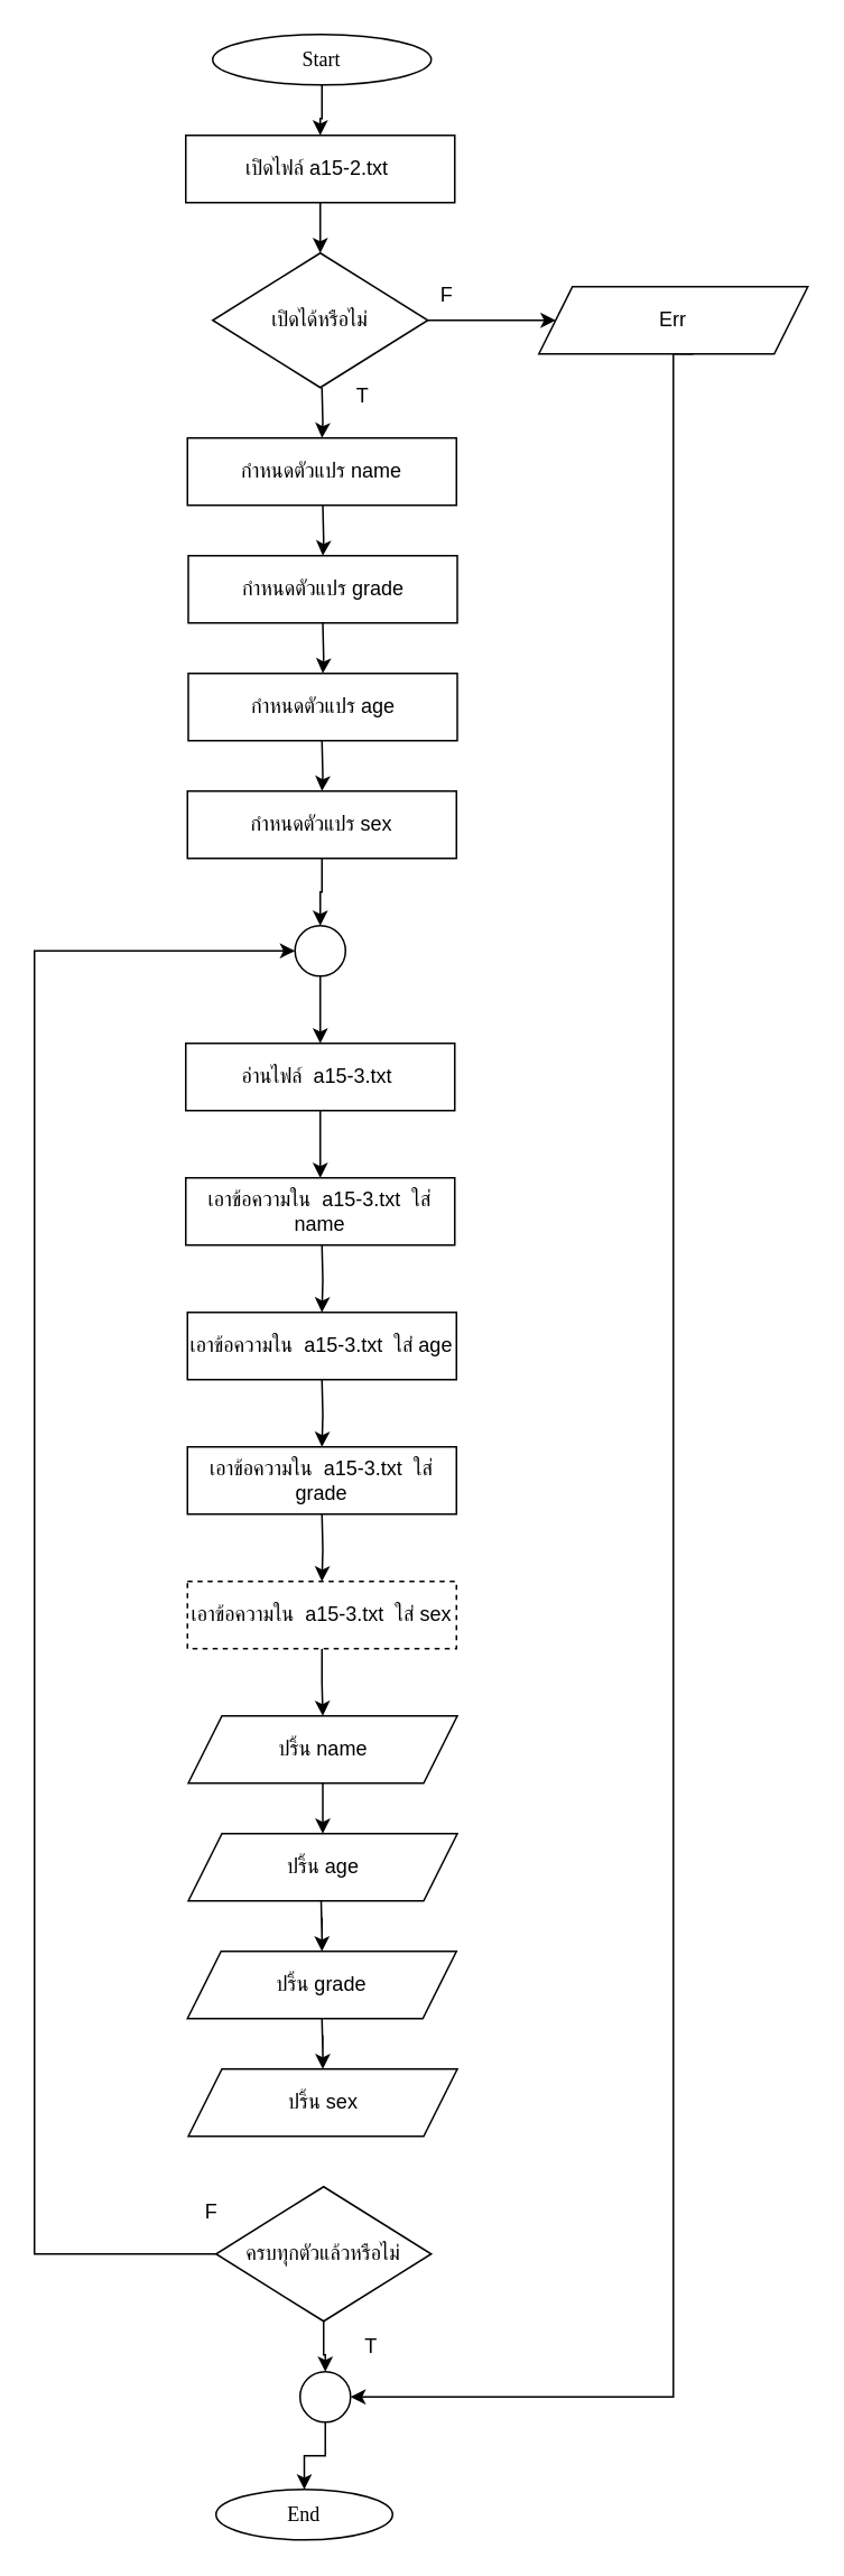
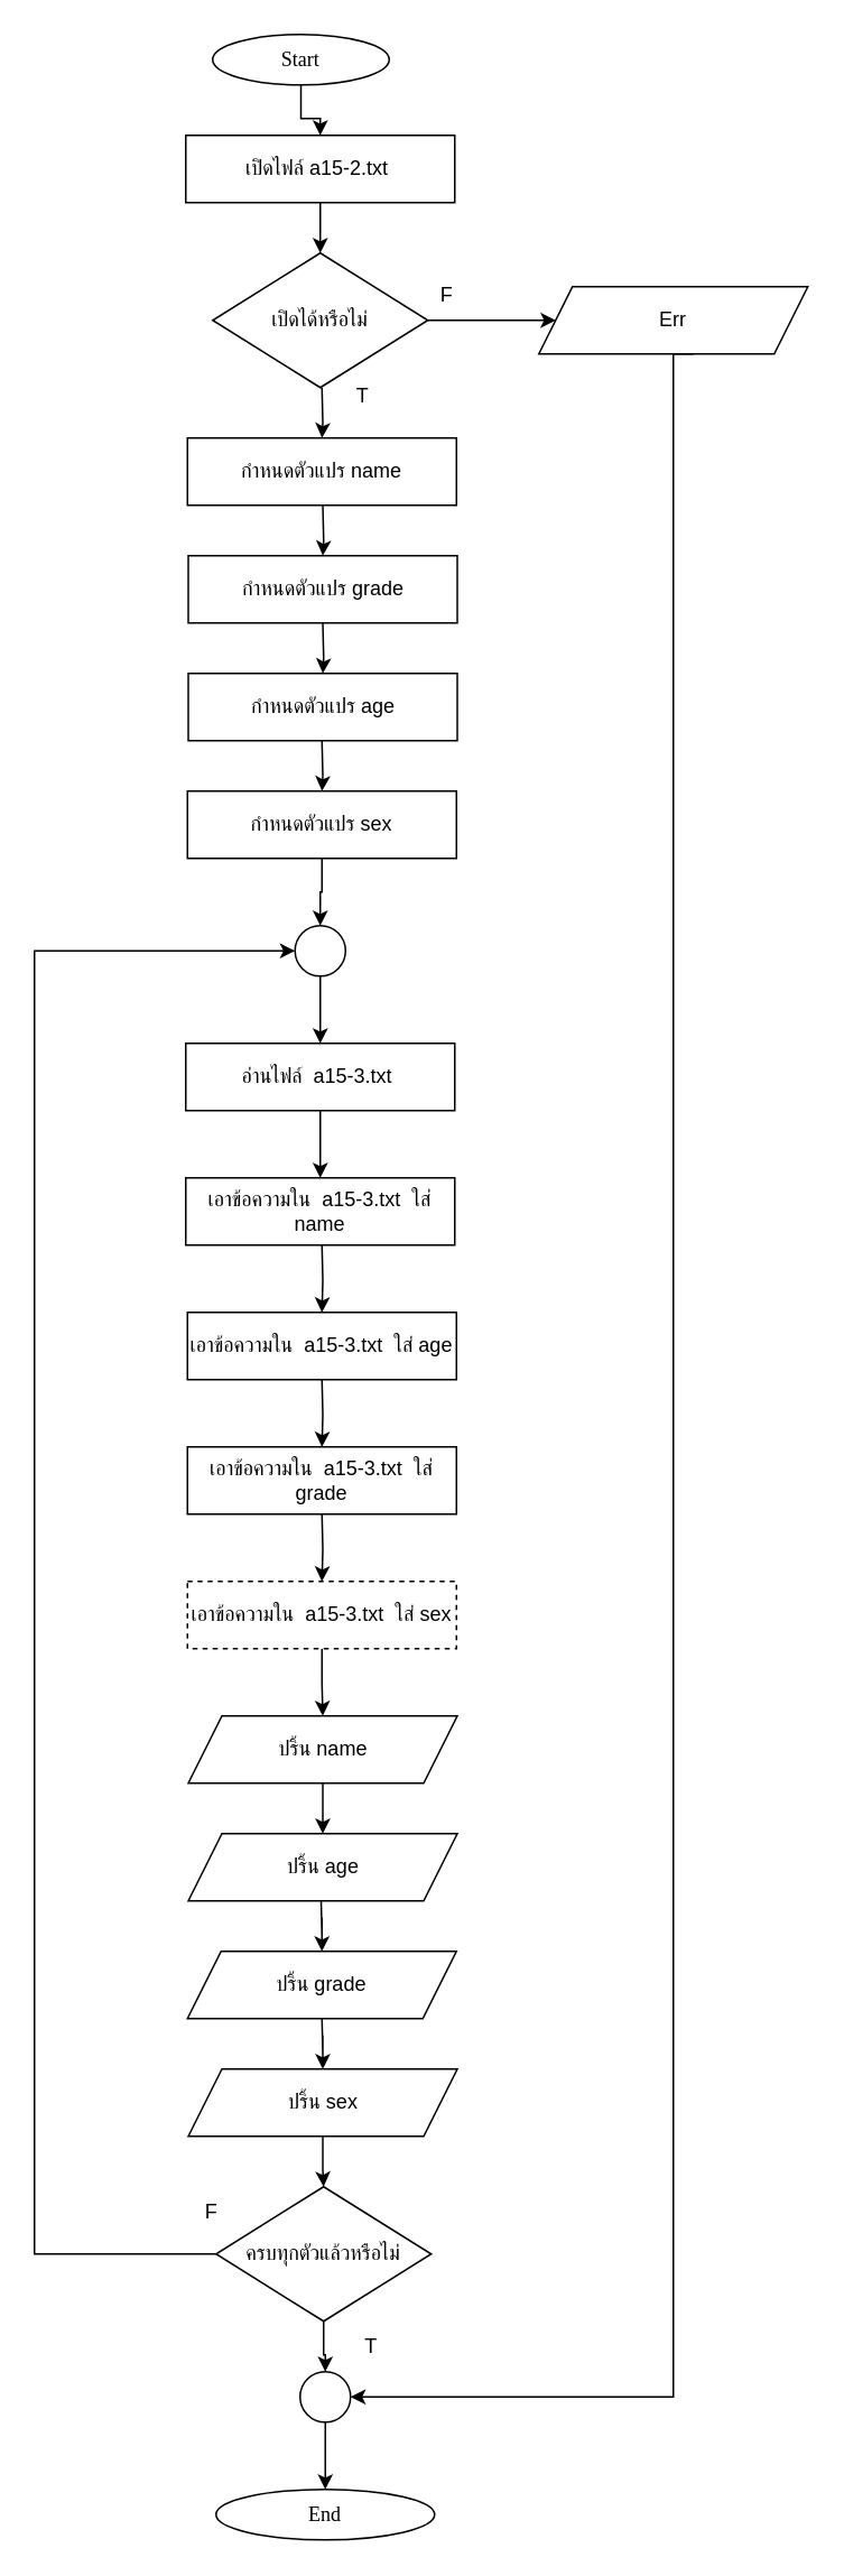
  <mxCell id="0" />
  <mxCell id="1" parent="0" />
  <mxCell id="2" value="" style="edgeStyle=orthogonalEdgeStyle;rounded=0;orthogonalLoop=1;jettySize=auto;html=1;" edge="1" parent="1" source="3" target="5"><mxGeometry relative="1" as="geometry" /></mxCell>
- <mxCell id="3" value="&lt;font data-font-src=&quot;https://fonts.googleapis.com/css?family=Sarabun&quot; face=&quot;Sarabun&quot;&gt;Start&lt;/font&gt;" style="ellipse;whiteSpace=wrap;html=1;" vertex="1" parent="1"><mxGeometry x="126" y="20" width="130" height="30" as="geometry" /></mxCell>
+ <mxCell id="3" value="&lt;font data-font-src=&quot;https://fonts.googleapis.com/css?family=Sarabun&quot; face=&quot;Sarabun&quot;&gt;Start&lt;/font&gt;" style="ellipse;whiteSpace=wrap;html=1;" vertex="1" parent="1"><mxGeometry x="126" y="20" width="105" height="30" as="geometry" /></mxCell>
  <mxCell id="4" value="" style="edgeStyle=orthogonalEdgeStyle;rounded=0;orthogonalLoop=1;jettySize=auto;html=1;" edge="1" parent="1" source="5" target="8"><mxGeometry relative="1" as="geometry" /></mxCell>
  <mxCell id="5" value="เปิดไฟล์&amp;nbsp;a15-2.txt&amp;nbsp;&lt;span style=&quot;color: rgba(0, 0, 0, 0); font-family: monospace; font-size: 0px; text-align: start; text-wrap-mode: nowrap;&quot;&gt;%3CmxGraphModel%3E%3Croot%3E%3CmxCell%20id%3D%220%22%2F%3E%3CmxCell%20id%3D%221%22%20parent%3D%220%22%2F%3E%3CmxCell%20id%3D%222%22%20value%3D%22%E0%B8%81%E0%B8%B3%E0%B8%AB%E0%B8%99%E0%B8%94%E0%B8%95%E0%B8%B1%E0%B8%A7%E0%B9%81%E0%B8%9B%E0%B8%A3%20arr%22%20style%3D%22rounded%3D0%3BwhiteSpace%3Dwrap%3Bhtml%3D1%3B%22%20vertex%3D%221%22%20parent%3D%221%22%3E%3CmxGeometry%20x%3D%22-680%22%20y%3D%22-980%22%20width%3D%22160%22%20height%3D%2240%22%20as%3D%22geometry%22%2F%3E%3C%2FmxCell%3E%3C%2Froot%3E%3C%2FmxGraphModel%3E&lt;/span&gt;" style="rounded=0;whiteSpace=wrap;html=1;" vertex="1" parent="1"><mxGeometry x="110" y="80" width="160" height="40" as="geometry" /></mxCell>
  <mxCell id="6" value="" style="edgeStyle=orthogonalEdgeStyle;rounded=0;orthogonalLoop=1;jettySize=auto;html=1;" edge="1" parent="1" target="9"><mxGeometry relative="1" as="geometry"><mxPoint x="191.5" y="300" as="sourcePoint" /></mxGeometry></mxCell>
  <mxCell id="7" value="" style="edgeStyle=orthogonalEdgeStyle;rounded=0;orthogonalLoop=1;jettySize=auto;html=1;" edge="1" parent="1" source="8" target="13"><mxGeometry relative="1" as="geometry" /></mxCell>
  <mxCell id="8" value="เปิดได้หรือไม่" style="rhombus;whiteSpace=wrap;html=1;" vertex="1" parent="1"><mxGeometry x="126" y="150" width="128" height="80" as="geometry" /></mxCell>
  <mxCell id="9" value="กำหนดตัวแปร grade" style="rounded=0;whiteSpace=wrap;html=1;" vertex="1" parent="1"><mxGeometry x="111.5" y="330" width="160" height="40" as="geometry" /></mxCell>
  <mxCell id="10" value="" style="edgeStyle=orthogonalEdgeStyle;rounded=0;orthogonalLoop=1;jettySize=auto;html=1;" edge="1" parent="1" source="11" target="26"><mxGeometry relative="1" as="geometry" /></mxCell>
  <mxCell id="11" value="อ่านไฟล์&amp;nbsp;&amp;nbsp;a15-3.txt&amp;nbsp;" style="rounded=0;whiteSpace=wrap;html=1;" vertex="1" parent="1"><mxGeometry x="110" y="620" width="160" height="40" as="geometry" /></mxCell>
  <mxCell id="12" style="edgeStyle=orthogonalEdgeStyle;rounded=0;orthogonalLoop=1;jettySize=auto;html=1;entryX=1;entryY=0.5;entryDx=0;entryDy=0;" edge="1" parent="1" target="48"><mxGeometry relative="1" as="geometry"><mxPoint x="412" y="210" as="sourcePoint" /><mxPoint x="270" y="1425" as="targetPoint" /><Array as="points"><mxPoint x="400" y="210" /><mxPoint x="400" y="1425" /></Array></mxGeometry></mxCell>
  <mxCell id="13" value="Err" style="rounded=0;whiteSpace=wrap;html=1;shape=parallelogram;perimeter=parallelogramPerimeter;fixedSize=1;" vertex="1" parent="1"><mxGeometry x="320" y="170" width="160" height="40" as="geometry" /></mxCell>
- <mxCell id="14" value="&lt;font data-font-src=&quot;https://fonts.googleapis.com/css?family=Sarabun&quot; face=&quot;Sarabun&quot;&gt;End&lt;/font&gt;" style="ellipse;whiteSpace=wrap;html=1;" vertex="1" parent="1"><mxGeometry x="128" y="1480" width="105" height="30" as="geometry" /></mxCell>
+ <mxCell id="14" value="&lt;font data-font-src=&quot;https://fonts.googleapis.com/css?family=Sarabun&quot; face=&quot;Sarabun&quot;&gt;End&lt;/font&gt;" style="ellipse;whiteSpace=wrap;html=1;" vertex="1" parent="1"><mxGeometry x="128" y="1480" width="130" height="30" as="geometry" /></mxCell>
  <mxCell id="15" value="" style="edgeStyle=orthogonalEdgeStyle;rounded=0;orthogonalLoop=1;jettySize=auto;html=1;" edge="1" parent="1" target="16"><mxGeometry relative="1" as="geometry"><mxPoint x="191" y="230" as="sourcePoint" /></mxGeometry></mxCell>
  <mxCell id="16" value="กำหนดตัวแปร name" style="rounded=0;whiteSpace=wrap;html=1;" vertex="1" parent="1"><mxGeometry x="111" y="260" width="160" height="40" as="geometry" /></mxCell>
  <mxCell id="17" value="T" style="text;html=1;align=center;verticalAlign=middle;resizable=0;points=[];autosize=1;strokeColor=none;fillColor=none;" vertex="1" parent="1"><mxGeometry x="200" y="220" width="30" height="30" as="geometry" /></mxCell>
  <mxCell id="18" value="F" style="text;html=1;align=center;verticalAlign=middle;resizable=0;points=[];autosize=1;strokeColor=none;fillColor=none;" vertex="1" parent="1"><mxGeometry x="250" y="160" width="30" height="30" as="geometry" /></mxCell>
  <mxCell id="19" value="กำหนดตัวแปร age" style="rounded=0;whiteSpace=wrap;html=1;" vertex="1" parent="1"><mxGeometry x="111.5" y="400" width="160" height="40" as="geometry" /></mxCell>
  <mxCell id="20" value="" style="edgeStyle=orthogonalEdgeStyle;rounded=0;orthogonalLoop=1;jettySize=auto;html=1;" edge="1" target="19" parent="1"><mxGeometry relative="1" as="geometry"><mxPoint x="191.5" y="370" as="sourcePoint" /></mxGeometry></mxCell>
  <mxCell id="21" value="" style="edgeStyle=orthogonalEdgeStyle;rounded=0;orthogonalLoop=1;jettySize=auto;html=1;" edge="1" target="23" parent="1"><mxGeometry relative="1" as="geometry"><mxPoint x="191" y="440" as="sourcePoint" /></mxGeometry></mxCell>
  <mxCell id="22" value="" style="edgeStyle=orthogonalEdgeStyle;rounded=0;orthogonalLoop=1;jettySize=auto;html=1;" edge="1" parent="1" source="23" target="25"><mxGeometry relative="1" as="geometry" /></mxCell>
  <mxCell id="23" value="กำหนดตัวแปร sex" style="rounded=0;whiteSpace=wrap;html=1;" vertex="1" parent="1"><mxGeometry x="111" y="470" width="160" height="40" as="geometry" /></mxCell>
  <mxCell id="24" value="" style="edgeStyle=orthogonalEdgeStyle;rounded=0;orthogonalLoop=1;jettySize=auto;html=1;" edge="1" parent="1" source="25" target="11"><mxGeometry relative="1" as="geometry" /></mxCell>
  <mxCell id="25" value="" style="ellipse;whiteSpace=wrap;html=1;aspect=fixed;" vertex="1" parent="1"><mxGeometry x="175" y="550" width="30" height="30" as="geometry" /></mxCell>
  <mxCell id="26" value="เอาข้อความใน&amp;nbsp;&amp;nbsp;a15-3.txt&amp;nbsp; ใส่ name" style="rounded=0;whiteSpace=wrap;html=1;" vertex="1" parent="1"><mxGeometry x="110" y="700" width="160" height="40" as="geometry" /></mxCell>
  <mxCell id="27" value="" style="edgeStyle=orthogonalEdgeStyle;rounded=0;orthogonalLoop=1;jettySize=auto;html=1;" edge="1" target="28" parent="1"><mxGeometry relative="1" as="geometry"><mxPoint x="191" y="740" as="sourcePoint" /></mxGeometry></mxCell>
  <mxCell id="28" value="เอาข้อความใน&amp;nbsp;&amp;nbsp;a15-3.txt&amp;nbsp; ใส่ age" style="rounded=0;whiteSpace=wrap;html=1;" vertex="1" parent="1"><mxGeometry x="111" y="780" width="160" height="40" as="geometry" /></mxCell>
  <mxCell id="29" value="" style="edgeStyle=orthogonalEdgeStyle;rounded=0;orthogonalLoop=1;jettySize=auto;html=1;" edge="1" target="30" parent="1"><mxGeometry relative="1" as="geometry"><mxPoint x="191" y="820" as="sourcePoint" /></mxGeometry></mxCell>
  <mxCell id="30" value="เอาข้อความใน&amp;nbsp;&amp;nbsp;a15-3.txt&amp;nbsp; ใส่ grade" style="rounded=0;whiteSpace=wrap;html=1;" vertex="1" parent="1"><mxGeometry x="111" y="860" width="160" height="40" as="geometry" /></mxCell>
  <mxCell id="31" value="" style="edgeStyle=orthogonalEdgeStyle;rounded=0;orthogonalLoop=1;jettySize=auto;html=1;" edge="1" target="33" parent="1"><mxGeometry relative="1" as="geometry"><mxPoint x="191" y="900" as="sourcePoint" /></mxGeometry></mxCell>
  <mxCell id="32" value="" style="edgeStyle=orthogonalEdgeStyle;rounded=0;orthogonalLoop=1;jettySize=auto;html=1;" edge="1" parent="1" source="33" target="35"><mxGeometry relative="1" as="geometry" /></mxCell>
  <mxCell id="33" value="เอาข้อความใน&amp;nbsp;&amp;nbsp;a15-3.txt&amp;nbsp; ใส่ sex" style="rounded=0;whiteSpace=wrap;html=1;dashed=1;" vertex="1" parent="1"><mxGeometry x="111" y="940" width="160" height="40" as="geometry" /></mxCell>
  <mxCell id="34" value="" style="edgeStyle=orthogonalEdgeStyle;rounded=0;orthogonalLoop=1;jettySize=auto;html=1;" edge="1" parent="1" source="35" target="36"><mxGeometry relative="1" as="geometry" /></mxCell>
  <mxCell id="35" value="ปริ้น name" style="rounded=0;whiteSpace=wrap;html=1;shape=parallelogram;perimeter=parallelogramPerimeter;fixedSize=1;" vertex="1" parent="1"><mxGeometry x="111.5" y="1020" width="160" height="40" as="geometry" /></mxCell>
  <mxCell id="36" value="ปริ้น age" style="rounded=0;whiteSpace=wrap;html=1;shape=parallelogram;perimeter=parallelogramPerimeter;fixedSize=1;" vertex="1" parent="1"><mxGeometry x="111.5" width="160" height="40" as="geometry" y="1090" /></mxCell>
  <mxCell id="37" value="" style="edgeStyle=orthogonalEdgeStyle;rounded=0;orthogonalLoop=1;jettySize=auto;html=1;" edge="1" target="38" parent="1"><mxGeometry relative="1" as="geometry"><mxPoint x="190.5" y="1130" as="sourcePoint" /></mxGeometry></mxCell>
  <mxCell id="38" value="ปริ้น grade" style="rounded=0;whiteSpace=wrap;html=1;shape=parallelogram;perimeter=parallelogramPerimeter;fixedSize=1;" vertex="1" parent="1"><mxGeometry x="111" y="1160" width="160" height="40" as="geometry" /></mxCell>
+ <mxCell id="39" value="" style="edgeStyle=orthogonalEdgeStyle;rounded=0;orthogonalLoop=1;jettySize=auto;html=1;" edge="1" parent="1" source="40" target="44"><mxGeometry relative="1" as="geometry" /></mxCell>
  <mxCell id="40" value="ปริ้น sex" style="rounded=0;whiteSpace=wrap;html=1;shape=parallelogram;perimeter=parallelogramPerimeter;fixedSize=1;" vertex="1" parent="1"><mxGeometry x="111.5" y="1230" width="160" height="40" as="geometry" /></mxCell>
  <mxCell id="41" value="" style="edgeStyle=orthogonalEdgeStyle;rounded=0;orthogonalLoop=1;jettySize=auto;html=1;" edge="1" target="40" parent="1"><mxGeometry relative="1" as="geometry"><mxPoint x="191" y="1200" as="sourcePoint" /></mxGeometry></mxCell>
  <mxCell id="42" style="edgeStyle=orthogonalEdgeStyle;rounded=0;orthogonalLoop=1;jettySize=auto;html=1;entryX=0;entryY=0.5;entryDx=0;entryDy=0;" edge="1" parent="1" source="44" target="25"><mxGeometry relative="1" as="geometry"><Array as="points"><mxPoint x="20" y="1340" /><mxPoint x="20" y="565" /></Array></mxGeometry></mxCell>
  <mxCell id="43" value="" style="edgeStyle=orthogonalEdgeStyle;rounded=0;orthogonalLoop=1;jettySize=auto;html=1;" edge="1" parent="1" source="44" target="48"><mxGeometry relative="1" as="geometry" /></mxCell>
  <mxCell id="44" value="ครบทุกตัวแล้วหรือไม่" style="rhombus;whiteSpace=wrap;html=1;" vertex="1" parent="1"><mxGeometry x="128" y="1300" width="128" height="80" as="geometry" /></mxCell>
  <mxCell id="45" value="F" style="text;html=1;align=center;verticalAlign=middle;resizable=0;points=[];autosize=1;strokeColor=none;fillColor=none;" vertex="1" parent="1"><mxGeometry x="110" y="1300" width="30" height="30" as="geometry" /></mxCell>
  <mxCell id="46" value="T" style="text;html=1;align=center;verticalAlign=middle;resizable=0;points=[];autosize=1;strokeColor=none;fillColor=none;" vertex="1" parent="1"><mxGeometry x="205" y="1380" width="30" height="30" as="geometry" /></mxCell>
  <mxCell id="47" value="" style="edgeStyle=orthogonalEdgeStyle;rounded=0;orthogonalLoop=1;jettySize=auto;html=1;" edge="1" parent="1" source="48" target="14"><mxGeometry relative="1" as="geometry" /></mxCell>
  <mxCell id="48" value="" style="ellipse;whiteSpace=wrap;html=1;aspect=fixed;" vertex="1" parent="1"><mxGeometry x="178" y="1410" width="30" height="30" as="geometry" /></mxCell>
